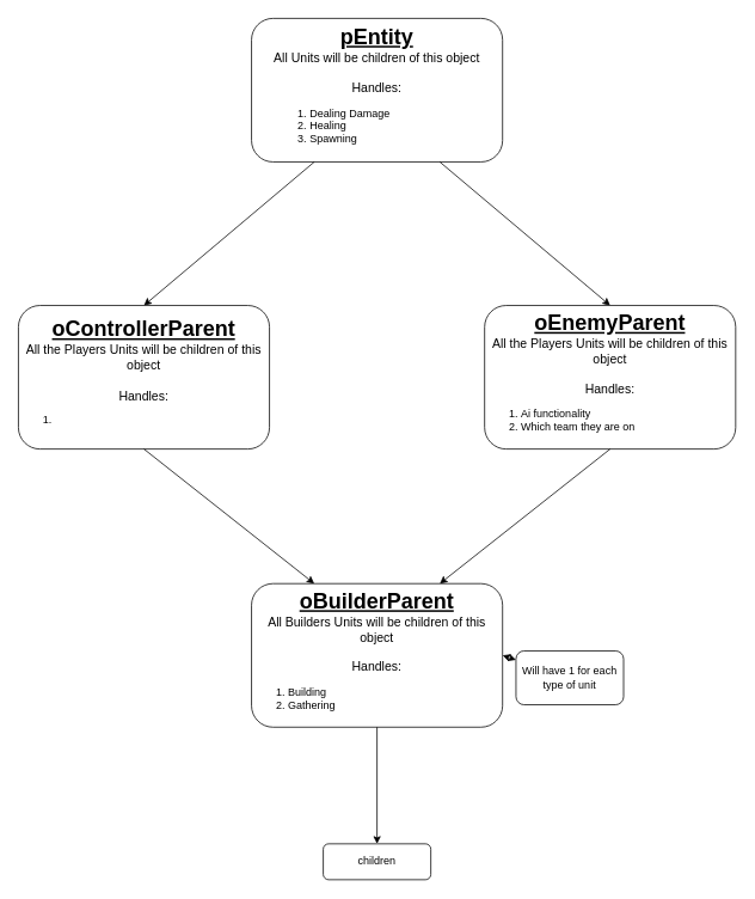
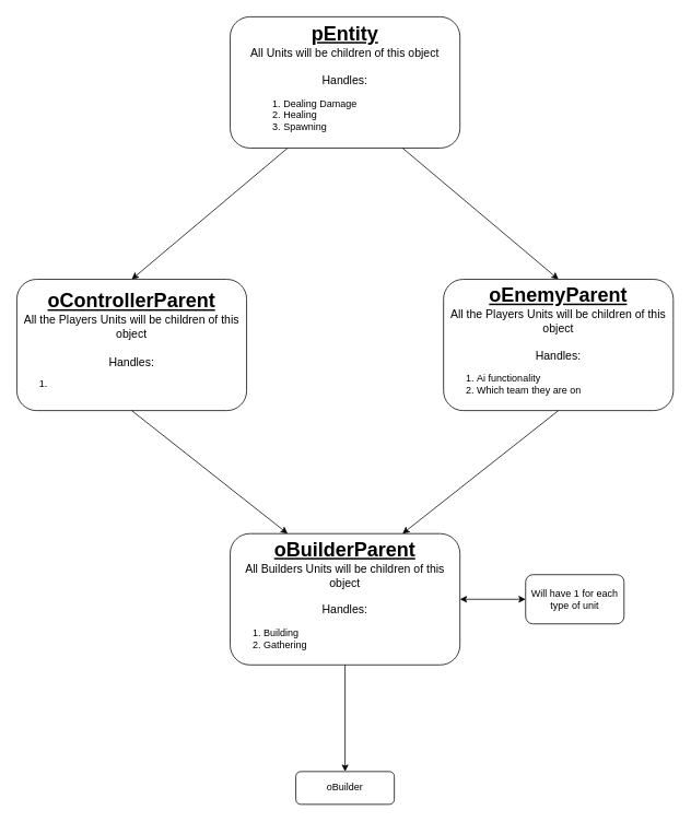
  <mxCell id="0" />
  <mxCell id="1" parent="0" />
  <mxCell id="2" value="&lt;font style=&quot;font-size: 24px;&quot;&gt;&lt;b style=&quot;&quot;&gt;&lt;u style=&quot;&quot;&gt;pEntity&lt;/u&gt;&lt;/b&gt;&lt;/font&gt;&lt;div&gt;&lt;font style=&quot;font-size: 14px;&quot;&gt;All Units will be children of this object&lt;/font&gt;&lt;/div&gt;&lt;div&gt;&lt;font style=&quot;font-size: 14px;&quot;&gt;&lt;br&gt;&lt;/font&gt;&lt;/div&gt;&lt;div&gt;&lt;font style=&quot;font-size: 14px;&quot;&gt;Handles:&lt;/font&gt;&lt;/div&gt;&lt;div style=&quot;text-align: left;&quot;&gt;&lt;ol&gt;&lt;li&gt;Dealing Damage&lt;/li&gt;&lt;li&gt;Healing&lt;/li&gt;&lt;li&gt;Spawning&lt;/li&gt;&lt;/ol&gt;&lt;/div&gt;" style="rounded=1;whiteSpace=wrap;html=1;align=center;" vertex="1" parent="1"><mxGeometry x="280" y="20" width="280" height="160" as="geometry" /></mxCell>
  <mxCell id="3" value="" style="endArrow=classic;html=1;rounded=0;exitX=0.25;exitY=1;exitDx=0;exitDy=0;" edge="1" parent="1" source="2"><mxGeometry width="50" height="50" relative="1" as="geometry"><mxPoint x="350" y="240" as="sourcePoint" /><mxPoint x="160" y="340" as="targetPoint" /></mxGeometry></mxCell>
  <mxCell id="4" value="" style="endArrow=classic;html=1;rounded=0;exitX=0.75;exitY=1;exitDx=0;exitDy=0;" edge="1" parent="1" source="2"><mxGeometry width="50" height="50" relative="1" as="geometry"><mxPoint x="410" y="400" as="sourcePoint" /><mxPoint x="680" y="340" as="targetPoint" /></mxGeometry></mxCell>
  <mxCell id="5" value="&lt;b style=&quot;font-size: 24px;&quot;&gt;&lt;u&gt;oControllerParent&lt;/u&gt;&lt;/b&gt;&lt;div&gt;&lt;div&gt;&lt;font style=&quot;font-size: 14px;&quot;&gt;All the Players Units will be children of this object&lt;/font&gt;&lt;/div&gt;&lt;div&gt;&lt;font style=&quot;font-size: 14px;&quot;&gt;&lt;br&gt;&lt;/font&gt;&lt;/div&gt;&lt;div&gt;&lt;font style=&quot;font-size: 14px;&quot;&gt;Handles:&lt;/font&gt;&lt;/div&gt;&lt;div style=&quot;text-align: left;&quot;&gt;&lt;ol&gt;&lt;li&gt;&lt;br&gt;&lt;/li&gt;&lt;/ol&gt;&lt;/div&gt;&lt;/div&gt;" style="rounded=1;whiteSpace=wrap;html=1;align=center;" vertex="1" parent="1"><mxGeometry x="20" y="340" width="280" height="160" as="geometry" /></mxCell>
  <mxCell id="6" value="&lt;b style=&quot;font-size: 24px;&quot;&gt;&lt;u&gt;oEnemyParent&lt;/u&gt;&lt;/b&gt;&lt;div&gt;&lt;div&gt;&lt;font style=&quot;font-size: 14px;&quot;&gt;All the Players Units will be children of this object&lt;/font&gt;&lt;/div&gt;&lt;div&gt;&lt;font style=&quot;font-size: 14px;&quot;&gt;&lt;br&gt;&lt;/font&gt;&lt;/div&gt;&lt;div&gt;&lt;font style=&quot;font-size: 14px;&quot;&gt;Handles:&lt;/font&gt;&lt;/div&gt;&lt;div style=&quot;text-align: left;&quot;&gt;&lt;ol&gt;&lt;li&gt;Ai functionality&lt;/li&gt;&lt;li&gt;Which team they are on&lt;/li&gt;&lt;/ol&gt;&lt;/div&gt;&lt;/div&gt;" style="rounded=1;whiteSpace=wrap;html=1;align=center;" vertex="1" parent="1"><mxGeometry x="540" y="340" width="280" height="160" as="geometry" /></mxCell>
  <mxCell id="7" value="" style="endArrow=classic;html=1;rounded=0;exitX=0.5;exitY=1;exitDx=0;exitDy=0;entryX=0.25;entryY=0;entryDx=0;entryDy=0;" edge="1" parent="1" source="5" target="9"><mxGeometry width="50" height="50" relative="1" as="geometry"><mxPoint x="250" y="690" as="sourcePoint" /><mxPoint x="300" y="640" as="targetPoint" /></mxGeometry></mxCell>
  <mxCell id="8" value="" style="endArrow=classic;html=1;rounded=0;exitX=0.5;exitY=1;exitDx=0;exitDy=0;entryX=0.75;entryY=0;entryDx=0;entryDy=0;" edge="1" parent="1" source="6" target="9"><mxGeometry width="50" height="50" relative="1" as="geometry"><mxPoint x="670" y="690" as="sourcePoint" /><mxPoint x="720" y="640" as="targetPoint" /></mxGeometry></mxCell>
  <mxCell id="9" value="&lt;font style=&quot;font-size: 24px;&quot;&gt;&lt;b style=&quot;&quot;&gt;&lt;u style=&quot;&quot;&gt;oBuilderParent&lt;/u&gt;&lt;/b&gt;&lt;/font&gt;&lt;div&gt;&lt;font style=&quot;font-size: 14px;&quot;&gt;All Builders Units will be children of this object&lt;/font&gt;&lt;/div&gt;&lt;div&gt;&lt;font style=&quot;font-size: 14px;&quot;&gt;&lt;br&gt;&lt;/font&gt;&lt;/div&gt;&lt;div&gt;&lt;font style=&quot;font-size: 14px;&quot;&gt;Handles:&lt;/font&gt;&lt;/div&gt;&lt;div style=&quot;text-align: left;&quot;&gt;&lt;ol&gt;&lt;li&gt;Building&lt;/li&gt;&lt;li&gt;Gathering&lt;/li&gt;&lt;/ol&gt;&lt;/div&gt;" style="rounded=1;whiteSpace=wrap;html=1;align=center;" vertex="1" parent="1"><mxGeometry x="280" y="650" width="280" height="160" as="geometry" /></mxCell>
  <mxCell id="10" value="" style="endArrow=classic;html=1;rounded=0;exitX=0.5;exitY=1;exitDx=0;exitDy=0;" edge="1" parent="1" source="9"><mxGeometry width="50" height="50" relative="1" as="geometry"><mxPoint x="480" y="1020" as="sourcePoint" /><mxPoint x="420" y="940" as="targetPoint" /></mxGeometry></mxCell>
- <mxCell id="11" value="children" style="rounded=1;whiteSpace=wrap;html=1;" vertex="1" parent="1"><mxGeometry x="360" y="940" width="120" height="40" as="geometry" /></mxCell>
- <mxCell id="12" value="Will have 1 for each type of unit" style="rounded=1;whiteSpace=wrap;html=1;" vertex="1" parent="1"><mxGeometry x="575" y="725" width="120" height="60" as="geometry" /></mxCell>
+ <mxCell id="11" value="oBuilder" style="rounded=1;whiteSpace=wrap;html=1;" vertex="1" parent="1"><mxGeometry x="360" y="940" width="120" height="40" as="geometry" /></mxCell>
+ <mxCell id="12" value="Will have 1 for each type of unit" style="rounded=1;whiteSpace=wrap;html=1;" vertex="1" parent="1"><mxGeometry x="640" y="700" width="120" height="60" as="geometry" /></mxCell>
  <mxCell id="13" value="" style="endArrow=classic;startArrow=classic;html=1;rounded=0;exitX=1;exitY=0.5;exitDx=0;exitDy=0;" edge="1" parent="1" source="9" target="12"><mxGeometry width="50" height="50" relative="1" as="geometry"><mxPoint x="470" y="660" as="sourcePoint" /><mxPoint x="520" y="610" as="targetPoint" /></mxGeometry></mxCell>
